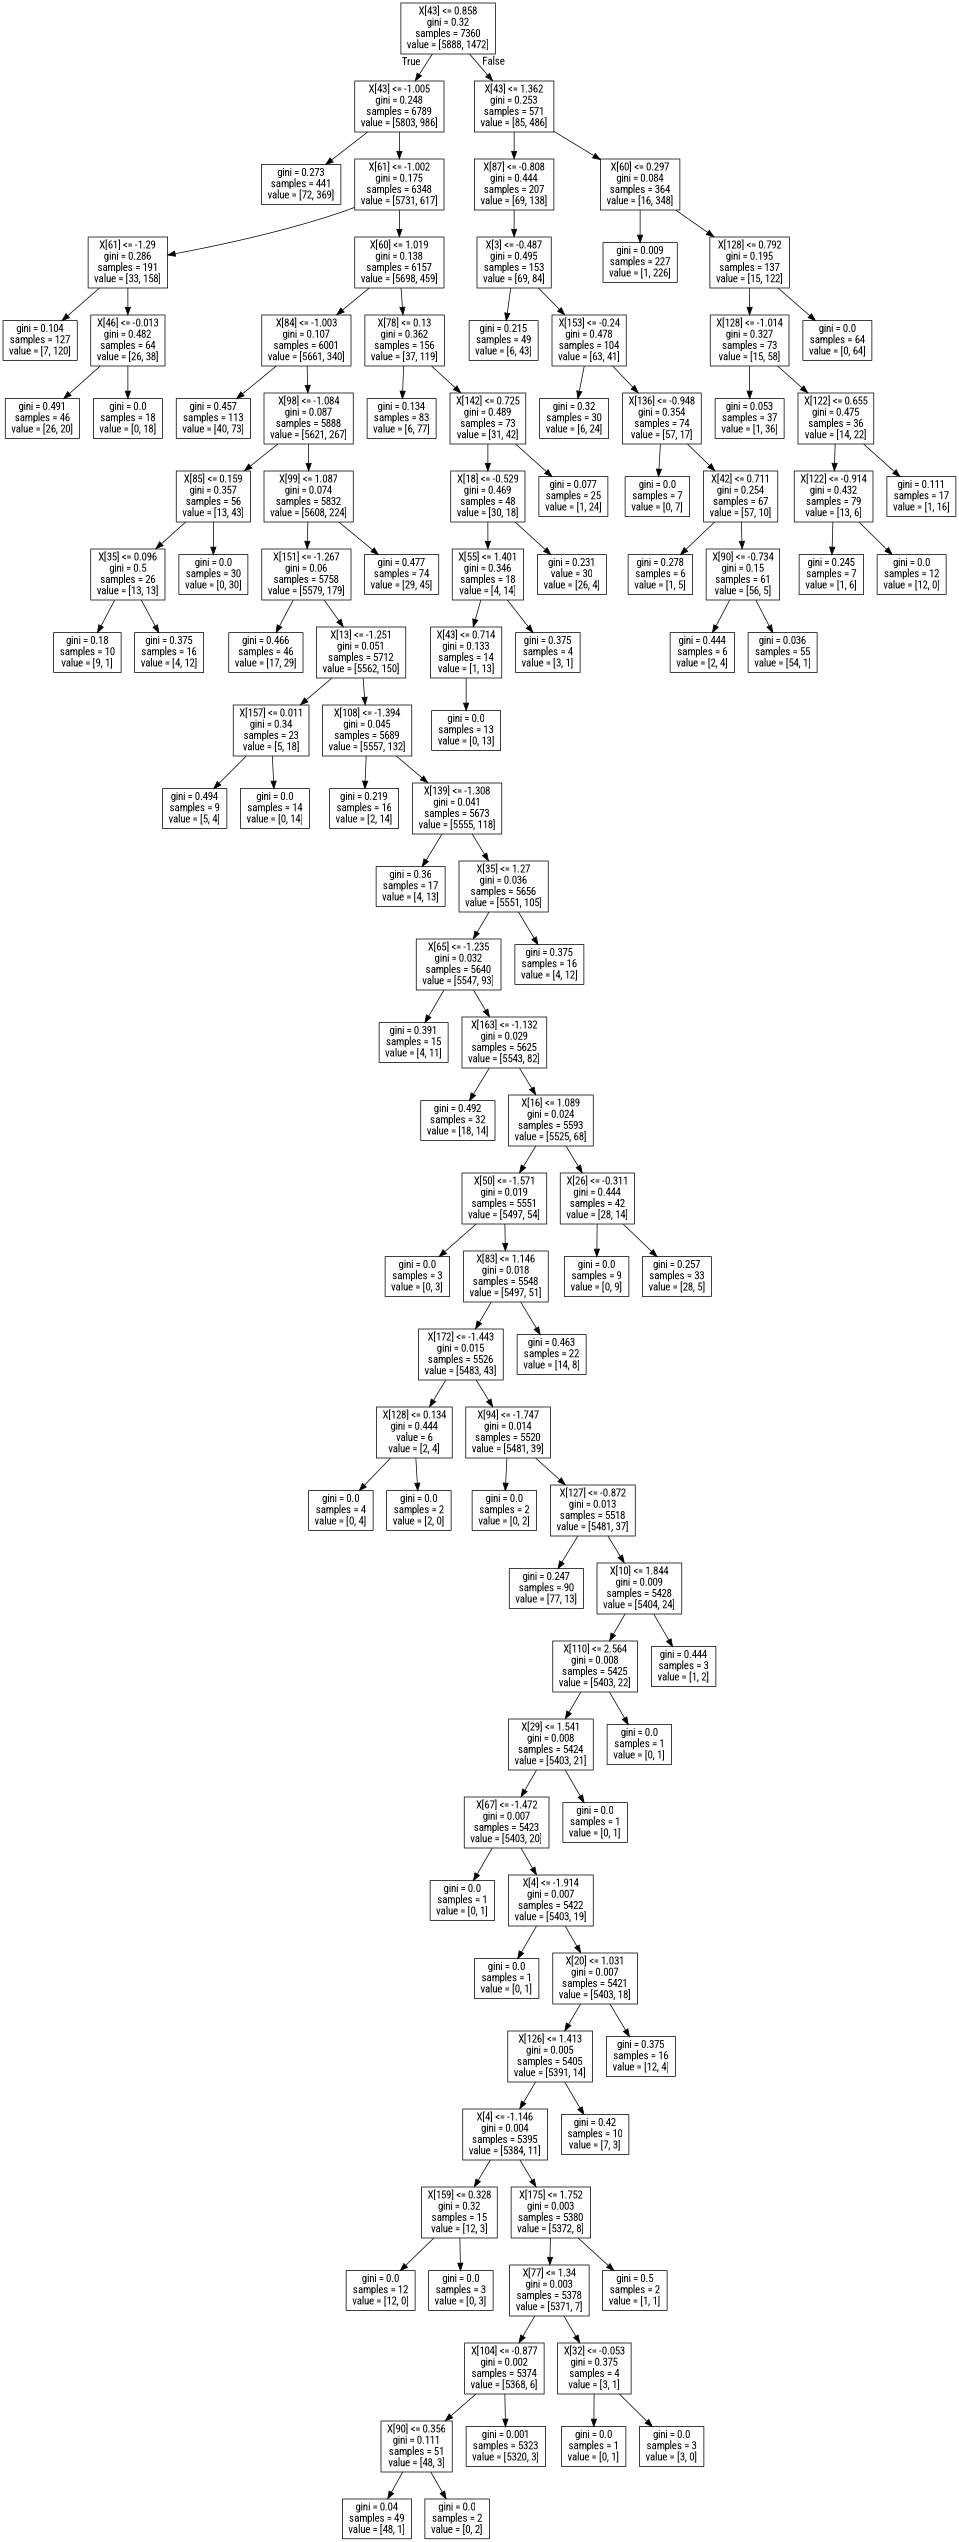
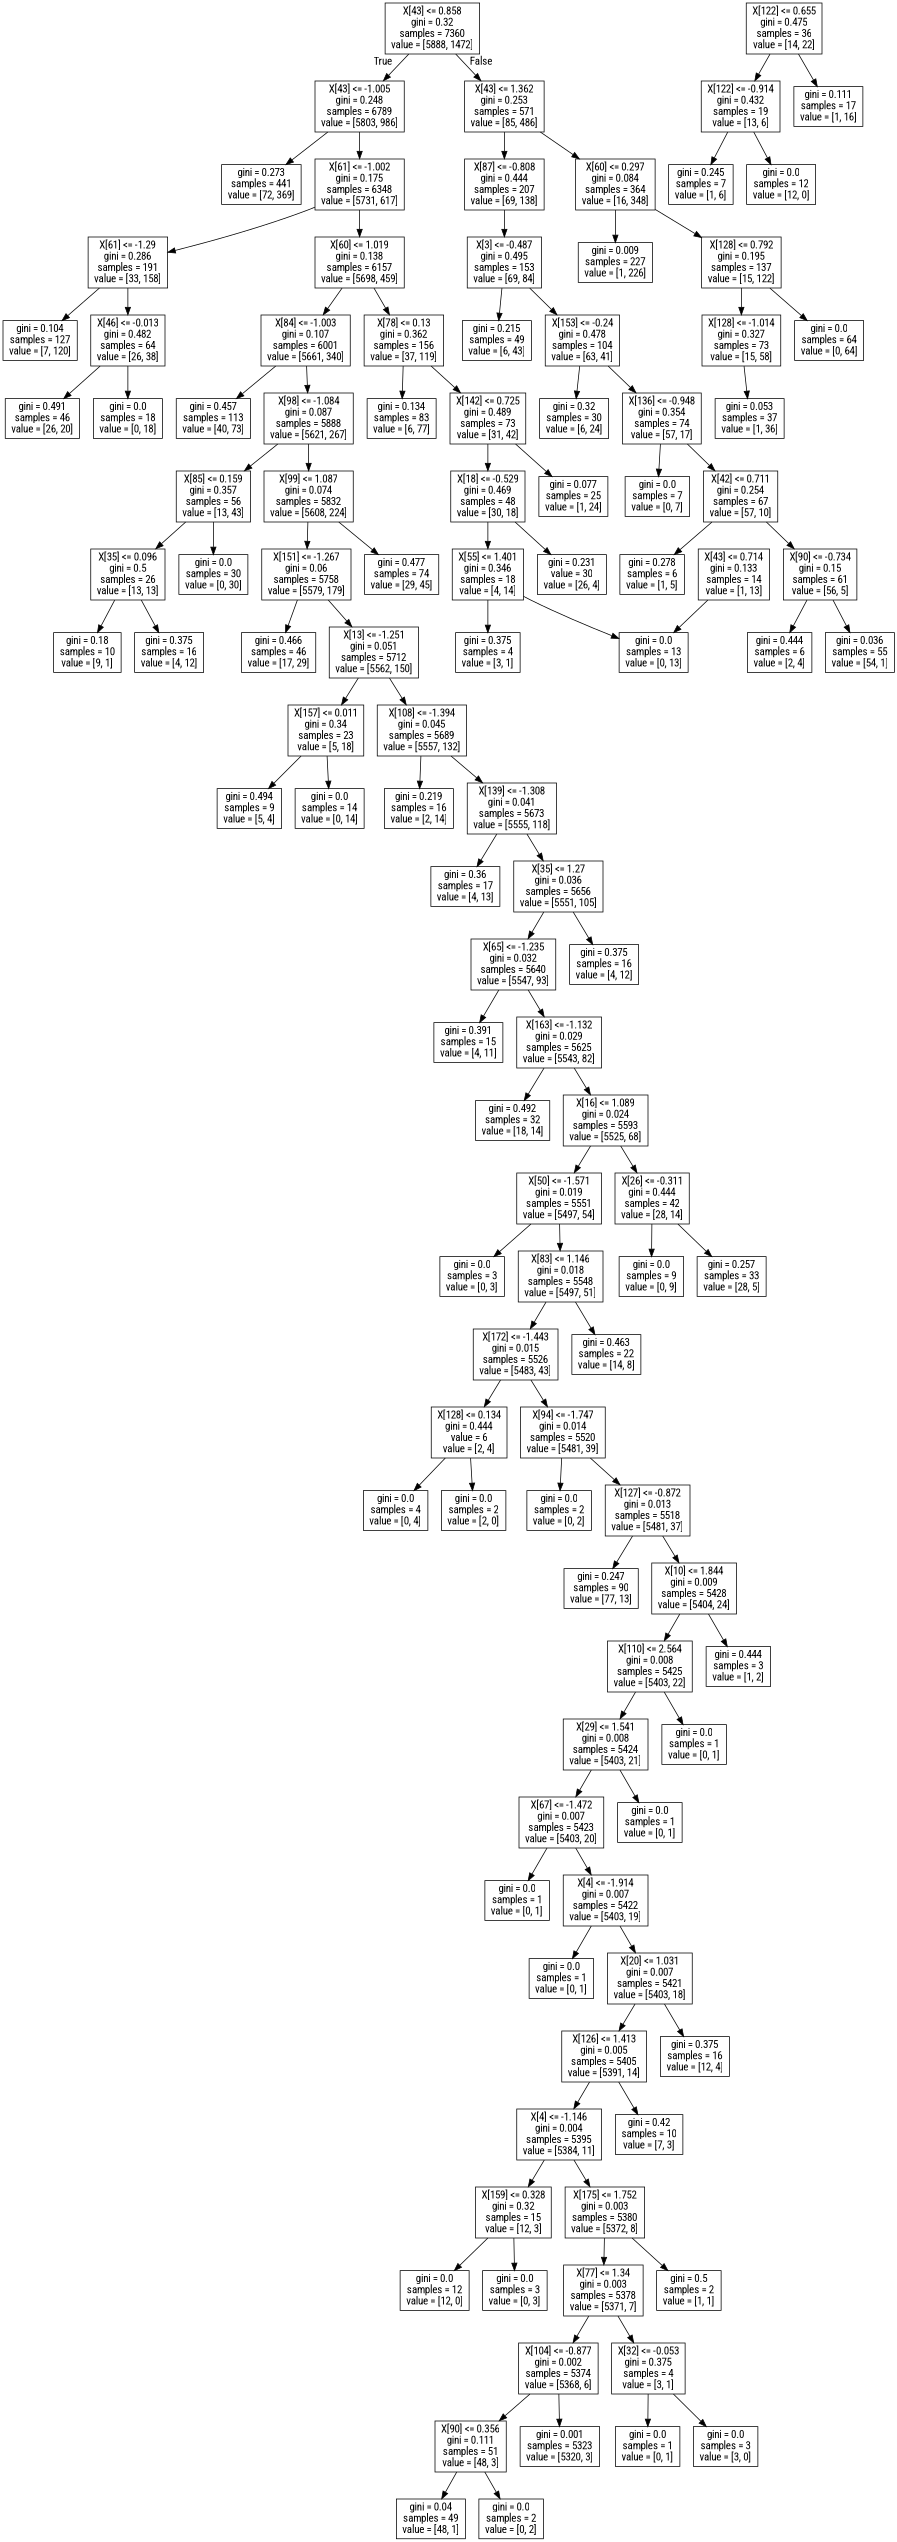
  digraph {
    fontname="Roboto Condensed"
    node [fontname="Roboto Condensed" shape=box]
    edge [fontname="Roboto Condensed"]
    n1 [label="X[43] <= 0.858\ngini = 0.32\nsamples = 7360\nvalue = [5888, 1472]"]
    n2 [label="X[43] <= -1.005\ngini = 0.248\nsamples = 6789\nvalue = [5803, 986]"]
    n3 [label="X[43] <= 1.362\ngini = 0.253\nsamples = 571\nvalue = [85, 486]"]
    n4 [label="gini = 0.273\nsamples = 441\nvalue = [72, 369]"]
    n5 [label="X[61] <= -1.002\ngini = 0.175\nsamples = 6348\nvalue = [5731, 617]"]
    n6 [label="X[87] <= -0.808\ngini = 0.444\nsamples = 207\nvalue = [69, 138]"]
    n7 [label="X[60] <= 0.297\ngini = 0.084\nsamples = 364\nvalue = [16, 348]"]
    n8 [label="X[61] <= -1.29\ngini = 0.286\nsamples = 191\nvalue = [33, 158]"]
    n9 [label="X[60] <= 1.019\ngini = 0.138\nsamples = 6157\nvalue = [5698, 459]"]
    n10 [label="gini = 0.104\nsamples = 127\nvalue = [7, 120]"]
    n11 [label="X[46] <= -0.013\ngini = 0.482\nsamples = 64\nvalue = [26, 38]"]
    n12 [label="X[84] <= -1.003\ngini = 0.107\nsamples = 6001\nvalue = [5661, 340]"]
    n13 [label="X[78] <= 0.13\ngini = 0.362\nsamples = 156\nvalue = [37, 119]"]
    n14 [label="gini = 0.491\nsamples = 46\nvalue = [26, 20]"]
    n15 [label="gini = 0.0\nsamples = 18\nvalue = [0, 18]"]
    n16 [label="gini = 0.457\nsamples = 113\nvalue = [40, 73]"]
    n17 [label="X[98] <= -1.084\ngini = 0.087\nsamples = 5888\nvalue = [5621, 267]"]
    n18 [label="gini = 0.134\nsamples = 83\nvalue = [6, 77]"]
    n19 [label="X[142] <= 0.725\ngini = 0.489\nsamples = 73\nvalue = [31, 42]"]
    n20 [label="X[85] <= 0.159\ngini = 0.357\nsamples = 56\nvalue = [13, 43]"]
    n21 [label="X[99] <= 1.087\ngini = 0.074\nsamples = 5832\nvalue = [5608, 224]"]
    n22 [label="X[35] <= 0.096\ngini = 0.5\nsamples = 26\nvalue = [13, 13]"]
    n23 [label="gini = 0.0\nsamples = 30\nvalue = [0, 30]"]
    n24 [label="X[151] <= -1.267\ngini = 0.06\nsamples = 5758\nvalue = [5579, 179]"]
    n25 [label="gini = 0.477\nsamples = 74\nvalue = [29, 45]"]
    n26 [label="gini = 0.18\nsamples = 10\nvalue = [9, 1]"]
    n27 [label="gini = 0.375\nsamples = 16\nvalue = [4, 12]"]
    n28 [label="gini = 0.466\nsamples = 46\nvalue = [17, 29]"]
    n29 [label="X[13] <= -1.251\ngini = 0.051\nsamples = 5712\nvalue = [5562, 150]"]
    n30 [label="X[157] <= 0.011\ngini = 0.34\nsamples = 23\nvalue = [5, 18]"]
    n31 [label="X[108] <= -1.394\ngini = 0.045\nsamples = 5689\nvalue = [5557, 132]"]
    n32 [label="gini = 0.494\nsamples = 9\nvalue = [5, 4]"]
    n33 [label="gini = 0.0\nsamples = 14\nvalue = [0, 14]"]
    n34 [label="gini = 0.219\nsamples = 16\nvalue = [2, 14]"]
    n35 [label="X[139] <= -1.308\ngini = 0.041\nsamples = 5673\nvalue = [5555, 118]"]
    n36 [label="gini = 0.36\nsamples = 17\nvalue = [4, 13]"]
    n37 [label="X[35] <= 1.27\ngini = 0.036\nsamples = 5656\nvalue = [5551, 105]"]
    n38 [label="X[65] <= -1.235\ngini = 0.032\nsamples = 5640\nvalue = [5547, 93]"]
    n39 [label="gini = 0.375\nsamples = 16\nvalue = [4, 12]"]
    n40 [label="gini = 0.391\nsamples = 15\nvalue = [4, 11]"]
    n41 [label="X[163] <= -1.132\ngini = 0.029\nsamples = 5625\nvalue = [5543, 82]"]
    n42 [label="gini = 0.492\nsamples = 32\nvalue = [18, 14]"]
    n43 [label="X[16] <= 1.089\ngini = 0.024\nsamples = 5593\nvalue = [5525, 68]"]
    n44 [label="X[50] <= -1.571\ngini = 0.019\nsamples = 5551\nvalue = [5497, 54]"]
    n45 [label="X[26] <= -0.311\ngini = 0.444\nsamples = 42\nvalue = [28, 14]"]
    n46 [label="gini = 0.0\nsamples = 3\nvalue = [0, 3]"]
    n47 [label="X[83] <= 1.146\ngini = 0.018\nsamples = 5548\nvalue = [5497, 51]"]
    n48 [label="gini = 0.0\nsamples = 9\nvalue = [0, 9]"]
    n49 [label="gini = 0.257\nsamples = 33\nvalue = [28, 5]"]
    n50 [label="X[172] <= -1.443\ngini = 0.015\nsamples = 5526\nvalue = [5483, 43]"]
    n51 [label="gini = 0.463\nsamples = 22\nvalue = [14, 8]"]
    n52 [label="X[128] <= 0.134\ngini = 0.444\nvalue = 6\nvalue = [2, 4]"]
    n53 [label="X[94] <= -1.747\ngini = 0.014\nsamples = 5520\nvalue = [5481, 39]"]
    n54 [label="gini = 0.0\nsamples = 4\nvalue = [0, 4]"]
    n55 [label="gini = 0.0\nsamples = 2\nvalue = [2, 0]"]
    n56 [label="gini = 0.0\nsamples = 2\nvalue = [0, 2]"]
    n57 [label="X[127] <= -0.872\ngini = 0.013\nsamples = 5518\nvalue = [5481, 37]"]
    n58 [label="gini = 0.247\nsamples = 90\nvalue = [77, 13]"]
    n59 [label="X[10] <= 1.844\ngini = 0.009\nsamples = 5428\nvalue = [5404, 24]"]
    n60 [label="X[110] <= 2.564\ngini = 0.008\nsamples = 5425\nvalue = [5403, 22]"]
    n61 [label="gini = 0.444\nsamples = 3\nvalue = [1, 2]"]
    n62 [label="X[29] <= 1.541\ngini = 0.008\nsamples = 5424\nvalue = [5403, 21]"]
    n63 [label="gini = 0.0\nsamples = 1\nvalue = [0, 1]"]
    n64 [label="X[67] <= -1.472\ngini = 0.007\nsamples = 5423\nvalue = [5403, 20]"]
    n65 [label="gini = 0.0\nsamples = 1\nvalue = [0, 1]"]
    n66 [label="gini = 0.0\nsamples = 1\nvalue = [0, 1]"]
    n67 [label="X[4] <= -1.914\ngini = 0.007\nsamples = 5422\nvalue = [5403, 19]"]
    n68 [label="gini = 0.0\nsamples = 1\nvalue = [0, 1]"]
    n69 [label="X[20] <= 1.031\ngini = 0.007\nsamples = 5421\nvalue = [5403, 18]"]
    n70 [label="X[126] <= 1.413\ngini = 0.005\nsamples = 5405\nvalue = [5391, 14]"]
    n71 [label="gini = 0.375\nsamples = 16\nvalue = [12, 4]"]
    n72 [label="X[4] <= -1.146\ngini = 0.004\nsamples = 5395\nvalue = [5384, 11]"]
    n73 [label="gini = 0.42\nsamples = 10\nvalue = [7, 3]"]
    n74 [label="X[159] <= 0.328\ngini = 0.32\nsamples = 15\nvalue = [12, 3]"]
    n75 [label="X[175] <= 1.752\ngini = 0.003\nsamples = 5380\nvalue = [5372, 8]"]
    n76 [label="gini = 0.0\nsamples = 12\nvalue = [12, 0]"]
    n77 [label="gini = 0.0\nsamples = 3\nvalue = [0, 3]"]
    n78 [label="X[77] <= 1.34\ngini = 0.003\nsamples = 5378\nvalue = [5371, 7]"]
    n79 [label="gini = 0.5\nsamples = 2\nvalue = [1, 1]"]
    n80 [label="X[104] <= -0.877\ngini = 0.002\nsamples = 5374\nvalue = [5368, 6]"]
    n81 [label="X[32] <= -0.053\ngini = 0.375\nsamples = 4\nvalue = [3, 1]"]
    n82 [label="X[90] <= 0.356\ngini = 0.111\nsamples = 51\nvalue = [48, 3]"]
    n83 [label="gini = 0.001\nsamples = 5323\nvalue = [5320, 3]"]
    n84 [label="gini = 0.0\nsamples = 1\nvalue = [0, 1]"]
    n85 [label="gini = 0.0\nsamples = 3\nvalue = [3, 0]"]
    n86 [label="gini = 0.04\nsamples = 49\nvalue = [48, 1]"]
    n87 [label="gini = 0.0\nsamples = 2\nvalue = [0, 2]"]
    n88 [label="X[18] <= -0.529\ngini = 0.469\nsamples = 48\nvalue = [30, 18]"]
    n89 [label="gini = 0.077\nsamples = 25\nvalue = [1, 24]"]
    n90 [label="X[55] <= 1.401\ngini = 0.346\nsamples = 18\nvalue = [4, 14]"]
    n91 [label="gini = 0.231\nvalue = 30\nvalue = [26, 4]"]
    n92 [label="X[43] <= 0.714\ngini = 0.133\nsamples = 14\nvalue = [1, 13]"]
    n93 [label="gini = 0.375\nsamples = 4\nvalue = [3, 1]"]
    n94 [label="gini = 0.0\nsamples = 13\nvalue = [0, 13]"]
    n95 [label="X[3] <= -0.487\ngini = 0.495\nsamples = 153\nvalue = [69, 84]"]
    n96 [label="gini = 0.009\nsamples = 227\nvalue = [1, 226]"]
    n97 [label="X[128] <= 0.792\ngini = 0.195\nsamples = 137\nvalue = [15, 122]"]
    n98 [label="gini = 0.215\nsamples = 49\nvalue = [6, 43]"]
    n99 [label="X[153] <= -0.24\ngini = 0.478\nsamples = 104\nvalue = [63, 41]"]
    n100 [label="gini = 0.32\nsamples = 30\nvalue = [6, 24]"]
    n101 [label="X[136] <= -0.948\ngini = 0.354\nsamples = 74\nvalue = [57, 17]"]
    n102 [label="gini = 0.0\nsamples = 7\nvalue = [0, 7]"]
    n103 [label="X[42] <= 0.711\ngini = 0.254\nsamples = 67\nvalue = [57, 10]"]
    n104 [label="gini = 0.278\nsamples = 6\nvalue = [1, 5]"]
    n105 [label="X[90] <= -0.734\ngini = 0.15\nsamples = 61\nvalue = [56, 5]"]
    n106 [label="gini = 0.444\nsamples = 6\nvalue = [2, 4]"]
    n107 [label="gini = 0.036\nsamples = 55\nvalue = [54, 1]"]
    n108 [label="X[128] <= -1.014\ngini = 0.327\nsamples = 73\nvalue = [15, 58]"]
    n109 [label="gini = 0.0\nsamples = 64\nvalue = [0, 64]"]
    n110 [label="gini = 0.053\nsamples = 37\nvalue = [1, 36]"]
    n111 [label="X[122] <= 0.655\ngini = 0.475\nsamples = 36\nvalue = [14, 22]"]
-   n112 [label="X[122] <= -0.914\ngini = 0.432\nsamples = 79\nvalue = [13, 6]"]
+   n112 [label="X[122] <= -0.914\ngini = 0.432\nsamples = 19\nvalue = [13, 6]"]
    n113 [label="gini = 0.111\nsamples = 17\nvalue = [1, 16]"]
    n114 [label="gini = 0.245\nsamples = 7\nvalue = [1, 6]"]
    n115 [label="gini = 0.0\nsamples = 12\nvalue = [12, 0]"]
    n1 -> n2 [headlabel=True labelangle=45 labeldistance=2.5]
    n1 -> n3 [headlabel=False labelangle=-45 labeldistance=2.5]
    n2 -> n4
    n2 -> n5
    n3 -> n6
    n3 -> n7
    n5 -> n8
    n5 -> n9
    n6 -> n95
    n7 -> n96
    n7 -> n97
    n8 -> n10
    n8 -> n11
    n9 -> n12
    n9 -> n13
    n11 -> n14
    n11 -> n15
    n12 -> n16
    n12 -> n17
    n13 -> n18
    n13 -> n19
    n17 -> n20
    n17 -> n21
    n19 -> n88
    n19 -> n89
    n20 -> n22
    n20 -> n23
    n21 -> n24
    n21 -> n25
    n22 -> n26
    n22 -> n27
    n24 -> n28
    n24 -> n29
    n29 -> n30
    n29 -> n31
    n30 -> n32
    n30 -> n33
    n31 -> n34
    n31 -> n35
    n35 -> n36
    n35 -> n37
    n37 -> n38
    n37 -> n39
    n38 -> n40
    n38 -> n41
    n41 -> n42
    n41 -> n43
    n43 -> n44
    n43 -> n45
    n44 -> n46
    n44 -> n47
    n45 -> n48
    n45 -> n49
    n47 -> n50
    n47 -> n51
    n50 -> n52
    n50 -> n53
    n52 -> n54
    n52 -> n55
    n53 -> n56
    n53 -> n57
    n57 -> n58
    n57 -> n59
    n59 -> n60
    n59 -> n61
    n60 -> n62
    n60 -> n63
    n62 -> n64
    n62 -> n65
    n64 -> n66
    n64 -> n67
    n67 -> n68
    n67 -> n69
    n69 -> n70
    n69 -> n71
    n70 -> n72
    n70 -> n73
    n72 -> n74
    n72 -> n75
    n74 -> n76
    n74 -> n77
    n75 -> n78
    n75 -> n79
    n78 -> n80
    n78 -> n81
    n80 -> n82
    n80 -> n83
    n81 -> n84
    n81 -> n85
    n82 -> n86
    n82 -> n87
    n88 -> n90
    n88 -> n91
-   n90 -> n92
+   n90 -> n94
    n90 -> n93
    n92 -> n94
    n95 -> n98
    n95 -> n99
    n97 -> n108
    n97 -> n109
    n99 -> n100
    n99 -> n101
    n101 -> n102
    n101 -> n103
    n103 -> n104
    n103 -> n105
    n105 -> n106
    n105 -> n107
    n108 -> n110
-   n108 -> n111
    n111 -> n112
    n111 -> n113
    n112 -> n114
    n112 -> n115
  }
